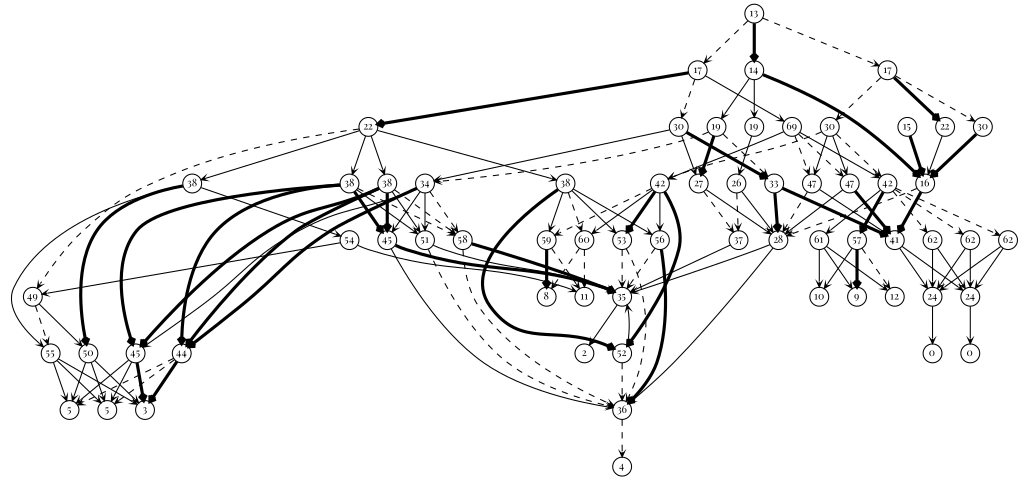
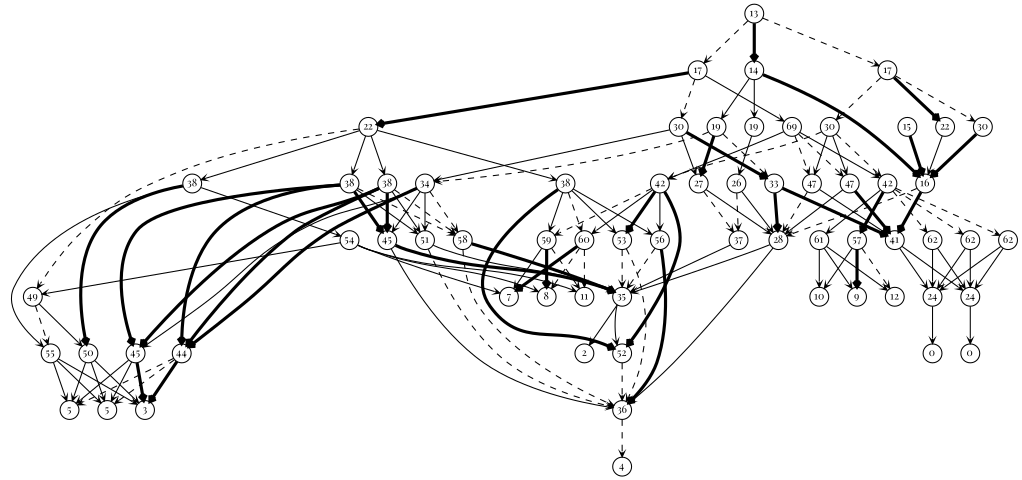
  digraph {
    fontname="Playfair Display"
    node [fixedsize=true fontname="Playfair Display" fontsize=10 shape=circle]
    edge [arrowhead=vee arrowsize=.5 fontname="Playfair Display" penwidth=1]
    n1 [height=.25 label=13 width=.25]
    n2 [height=.25 label=17 width=.25]
    n3 [height=.25 label=14 width=.25]
    n4 [height=.25 label=17 width=.25]
    n5 [height=.25 label=22 width=.25]
    n6 [height=.25 label=30 width=.25]
    n7 [height=.25 label=69 width=.25]
    n8 [height=.25 label=19 width=.25]
    n9 [height=.25 label=19 width=.25]
    n10 [height=.25 label=16 width=.25]
    n11 [height=.25 label=30 width=.25]
    n12 [height=.25 label=30 width=.25]
    n13 [height=.25 label=22 width=.25]
    n14 [height=.25 label=38 width=.25]
    n15 [height=.25 label=49 width=.25]
    n16 [height=.25 label=38 width=.25]
    n17 [height=.25 label=38 width=.25]
    n18 [height=.25 label=38 width=.25]
    n19 [height=.25 label=34 width=.25]
    n20 [height=.25 label=27 width=.25]
    n21 [height=.25 label=33 width=.25]
    n22 [height=.25 label=42 width=.25]
    n23 [height=.25 label=47 width=.25]
    n24 [height=.25 label=47 width=.25]
    n25 [height=.25 label=42 width=.25]
    n26 [height=.25 label=26 width=.25]
    n27 [height=.25 label=15 width=.25]
    n28 [height=.25 label=55 width=.25]
    n29 [height=.25 label=50 width=.25]
    n30 [height=.25 label=54 width=.25]
    n31 [height=.25 label=45 width=.25]
    n32 [height=.25 label=44 width=.25]
    n33 [height=.25 label=51 width=.25]
    n34 [height=.25 label=58 width=.25]
    n35 [height=.25 label=45 width=.25]
    n36 [height=.25 label=60 width=.25]
    n37 [height=.25 label=59 width=.25]
    n38 [height=.25 label=53 width=.25]
    n39 [height=.25 label=52 width=.25]
    n40 [height=.25 label=56 width=.25]
    n41 [height=.25 label=37 width=.25]
    n42 [height=.25 label=28 width=.25]
    n43 [height=.25 label=41 width=.25]
    n44 [height=.25 label=61 width=.25]
    n45 [height=.25 label=57 width=.25]
    n46 [height=.25 label=62 width=.25]
    n47 [height=.25 label=62 width=.25]
    n48 [height=.25 label=62 width=.25]
    n49 [height=.25 label=5 width=.25]
    n50 [height=.25 label=3 width=.25]
    n51 [height=.25 label=5 width=.25]
    n52 [height=.25 label=8 width=.25]
    n53 [height=.25 label=11 width=.25]
+   n54 [height=.25 label=7 width=.25]
    n55 [height=.25 label=35 width=.25]
    n56 [height=.25 label=36 width=.25]
    n57 [height=.25 label=24 width=.25]
    n58 [height=.25 label=24 width=.25]
    n59 [height=.25 label=9 width=.25]
    n60 [height=.25 label=12 width=.25]
    n61 [height=.25 label=10 width=.25]
    n62 [height=.25 label=2 width=.25]
    n63 [height=.25 label=4 width=.25]
    n64 [height=.25 label=0 width=.25]
    n65 [height=.25 label=0 width=.25]
    n1 -> n2 [style=dashed penwidth=""]
    n1 -> n3 [penwidth=3]
    n1 -> n4 [style=dashed penwidth=""]
    n2 -> n5 [penwidth=3]
    n2 -> n6 [style=dashed penwidth=""]
    n2 -> n7
    n3 -> n8
    n3 -> n9
    n3 -> n10 [penwidth=3]
    n4 -> n11 [style=dashed penwidth=""]
    n4 -> n12 [style=dashed penwidth=""]
    n4 -> n13 [penwidth=3]
    n5 -> n14
    n5 -> n15 [style=dashed penwidth=""]
    n5 -> n16
    n5 -> n17
    n5 -> n18
    n6 -> n19
    n6 -> n20
    n6 -> n21 [penwidth=3]
    n7 -> n22
    n7 -> n23 [style=dashed penwidth=""]
    n7 -> n24 [style=dashed penwidth=""]
    n7 -> n25
    n8 -> n19 [style=dashed penwidth=""]
    n8 -> n20 [penwidth=3]
    n8 -> n21 [style=dashed penwidth=""]
    n9 -> n26
    n10 -> n42 [style=dashed penwidth=""]
    n10 -> n43 [penwidth=3]
    n11 -> n22 [style=dashed penwidth=""]
    n11 -> n23
    n11 -> n24
    n11 -> n25 [style=dashed penwidth=""]
    n12 -> n10 [penwidth=3]
    n13 -> n10
    n14 -> n28
    n14 -> n29 [penwidth=3]
    n14 -> n30
    n15 -> n28 [style=dashed penwidth=""]
    n15 -> n29
    n16 -> n31 [penwidth=3]
    n16 -> n32 [penwidth=3]
    n16 -> n33
    n16 -> n34 [style=dashed penwidth=""]
    n16 -> n35 [penwidth=3]
    n17 -> n31 [penwidth=3]
    n17 -> n32 [penwidth=3]
    n17 -> n33
    n17 -> n34 [style=dashed penwidth=""]
    n17 -> n35 [penwidth=3]
    n18 -> n36 [style=dashed penwidth=""]
    n18 -> n37
    n18 -> n38
    n18 -> n39 [penwidth=3]
    n18 -> n40
    n19 -> n31
    n19 -> n32 [penwidth=3]
    n19 -> n33
    n19 -> n34 [style=dashed penwidth=""]
    n19 -> n35
    n20 -> n41 [style=dashed penwidth=""]
    n20 -> n42
    n21 -> n42 [penwidth=3]
    n21 -> n43 [penwidth=3]
    n22 -> n36
    n22 -> n37 [style=dashed penwidth=""]
    n22 -> n38 [penwidth=3]
    n22 -> n39 [penwidth=3]
    n22 -> n40
    n23 -> n42
    n23 -> n43 [penwidth=3]
    n24 -> n42 [style=dashed penwidth=""]
    n24 -> n43
    n25 -> n44
    n25 -> n45 [penwidth=3]
    n25 -> n46 [style=dashed penwidth=""]
    n25 -> n47 [style=dashed penwidth=""]
    n25 -> n48 [style=dashed penwidth=""]
    n26 -> n41 [style=dashed penwidth=""]
    n26 -> n42
    n27 -> n10 [penwidth=3]
    n28 -> n49
    n28 -> n50
    n28 -> n51
    n29 -> n49
    n29 -> n50
    n29 -> n51
    n30 -> n15
+   n30 -> n52
    n30 -> n53
+   n30 -> n54
    n31 -> n49
    n31 -> n50 [penwidth=3]
    n31 -> n51
    n32 -> n49 [style=dashed penwidth=""]
    n32 -> n50 [penwidth=3]
    n32 -> n51 [style=dashed penwidth=""]
    n33 -> n55
    n33 -> n56 [style=dashed penwidth=""]
    n34 -> n55 [penwidth=3]
    n34 -> n56 [style=dashed penwidth=""]
    n35 -> n55 [penwidth=3]
    n35 -> n56
    n36 -> n52 [style=dashed penwidth=""]
    n36 -> n53 [style=dashed penwidth=""]
+   n36 -> n54 [penwidth=3]
    n37 -> n52 [penwidth=3]
    n37 -> n53 [style=dashed penwidth=""]
+   n37 -> n54
    n38 -> n55 [style=dashed]
    n38 -> n56 [style=dashed penwidth=""]
-   n39 -> n55
+   n55 -> n39
    n39 -> n56 [style=dashed penwidth=""]
    n40 -> n55 [style=dashed penwidth=""]
    n40 -> n56 [penwidth=3]
    n41 -> n55
    n42 -> n55
    n42 -> n56
    n43 -> n57
    n43 -> n58
    n44 -> n59
    n44 -> n60
    n44 -> n61
    n45 -> n59 [penwidth=3]
    n45 -> n60 [style=dashed penwidth=""]
    n45 -> n61
    n46 -> n57
    n46 -> n58
    n47 -> n57
    n47 -> n58
    n48 -> n57
    n48 -> n58
    n55 -> n62
    n56 -> n63 [style=dashed penwidth=""]
    n57 -> n64
    n58 -> n65
  }
